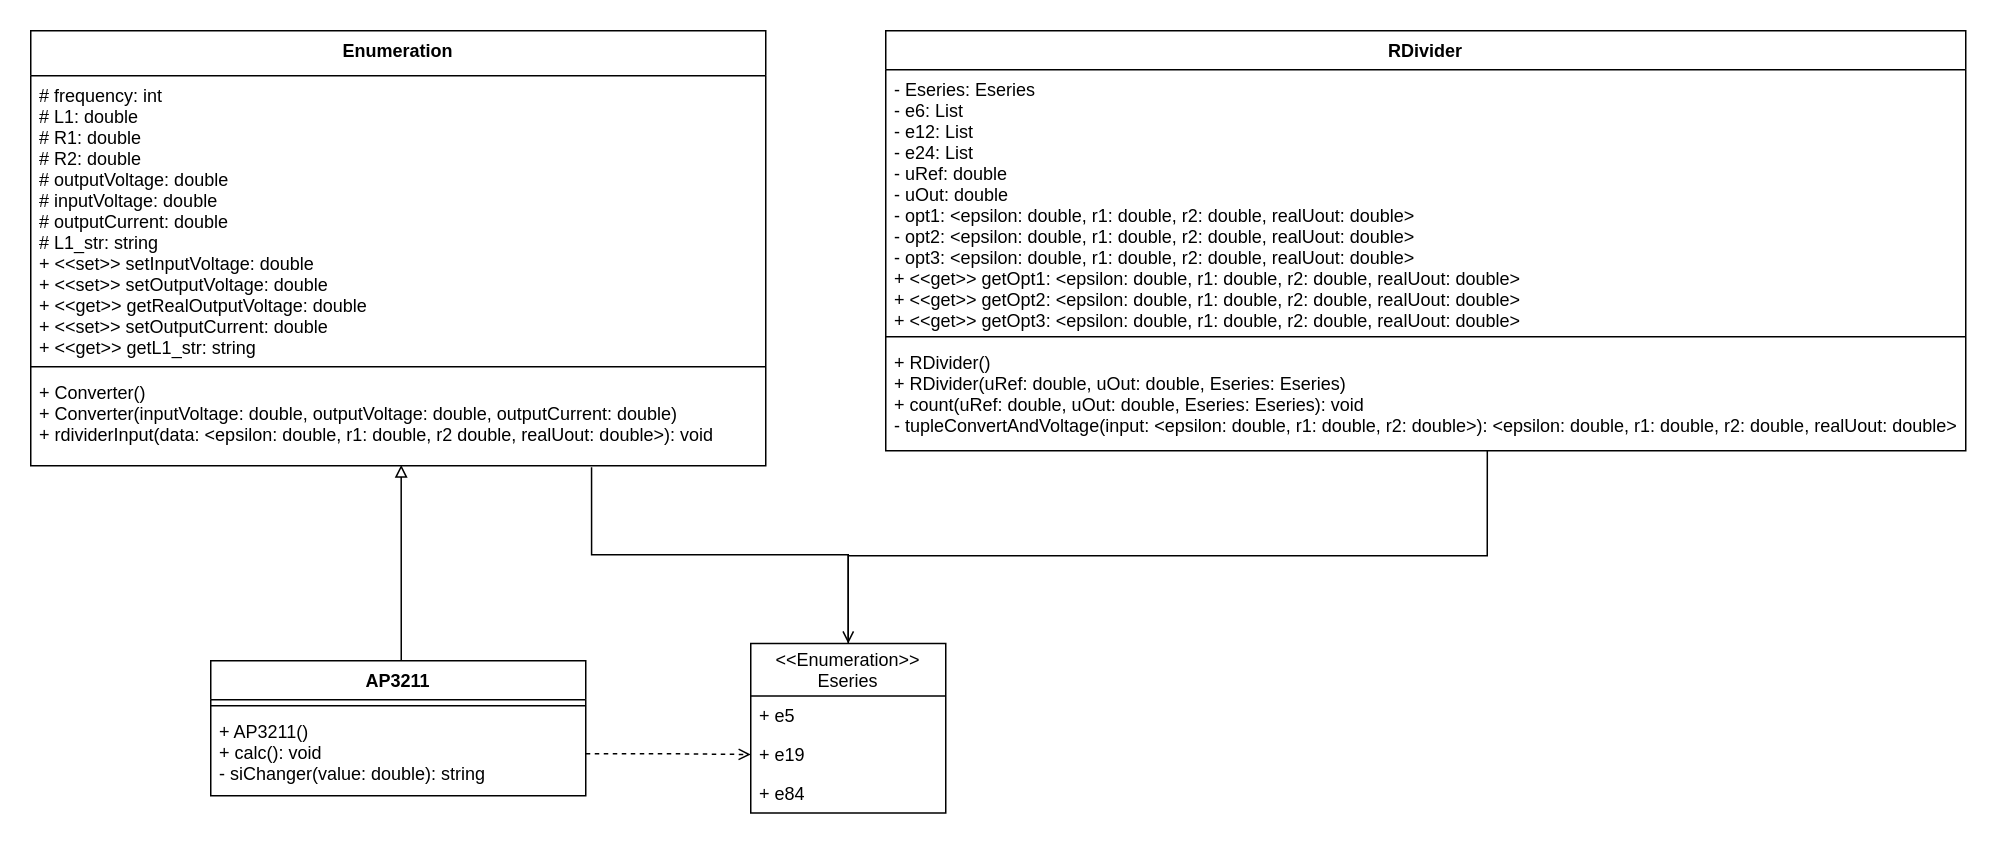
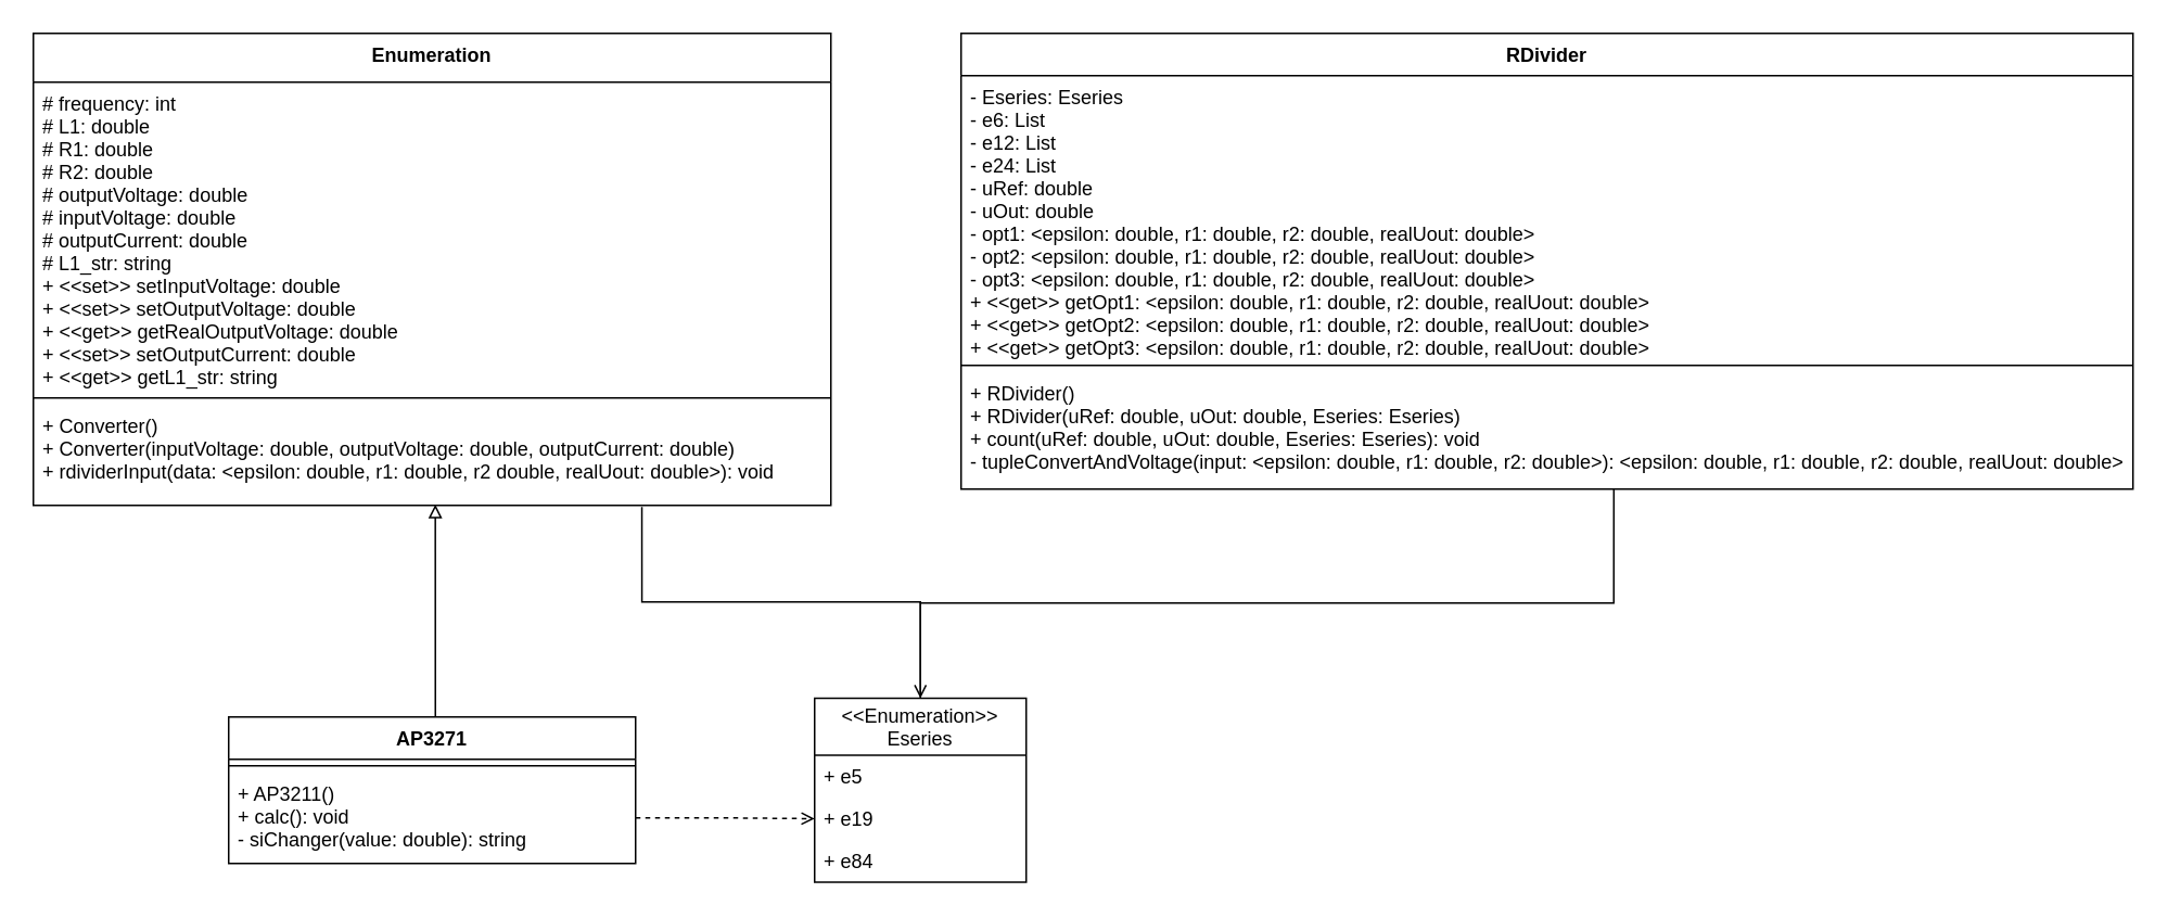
  <mxCell id="0" />
  <mxCell id="1" parent="0" />
  <mxCell id="2" style="edgeStyle=orthogonalEdgeStyle;rounded=0;orthogonalLoop=1;jettySize=auto;html=1;exitX=0.5;exitY=0;exitDx=0;exitDy=0;entryX=0.504;entryY=0.991;entryDx=0;entryDy=0;entryPerimeter=0;endArrow=block;endFill=0;" edge="1" parent="1" source="10" target="9"><mxGeometry relative="1" as="geometry"><Array as="points"><mxPoint x="267" y="440" /></Array></mxGeometry></mxCell>
  <mxCell id="3" style="edgeStyle=orthogonalEdgeStyle;rounded=0;orthogonalLoop=1;jettySize=auto;html=1;exitX=0.5;exitY=0;exitDx=0;exitDy=0;entryX=0.763;entryY=1.016;entryDx=0;entryDy=0;entryPerimeter=0;endArrow=none;endFill=0;" edge="1" parent="1" source="17" target="9"><mxGeometry relative="1" as="geometry" /></mxCell>
  <mxCell id="4" style="edgeStyle=orthogonalEdgeStyle;rounded=0;orthogonalLoop=1;jettySize=auto;html=1;exitX=0.5;exitY=0;exitDx=0;exitDy=0;entryX=0.557;entryY=1;entryDx=0;entryDy=0;entryPerimeter=0;endArrow=none;endFill=0;startArrow=open;startFill=0;" edge="1" parent="1" source="17" target="16"><mxGeometry relative="1" as="geometry"><Array as="points"><mxPoint x="565" y="370" /><mxPoint x="991" y="370" /></Array></mxGeometry></mxCell>
  <mxCell id="5" style="edgeStyle=orthogonalEdgeStyle;rounded=0;orthogonalLoop=1;jettySize=auto;html=1;exitX=1;exitY=0.5;exitDx=0;exitDy=0;entryX=0;entryY=0.5;entryDx=0;entryDy=0;startArrow=none;startFill=0;endArrow=open;endFill=0;dashed=1;" edge="1" parent="1" source="12" target="19"><mxGeometry relative="1" as="geometry"><Array as="points"><mxPoint x="445" y="502" /></Array></mxGeometry></mxCell>
  <mxCell id="6" value="Enumeration" style="swimlane;fontStyle=1;align=center;verticalAlign=top;childLayout=stackLayout;horizontal=1;startSize=30;horizontalStack=0;resizeParent=1;resizeParentMax=0;resizeLast=0;collapsible=1;marginBottom=0;" parent="1" vertex="1"><mxGeometry x="20" y="20" width="490" height="290" as="geometry"><mxRectangle x="310" y="350" width="90" height="26" as="alternateBounds" /></mxGeometry></mxCell>
  <mxCell id="7" value="# frequency: int&#10;# L1: double&#10;# R1: double&#10;# R2: double&#10;# outputVoltage: double&#10;# inputVoltage: double&#10;# outputCurrent: double&#10;# L1_str: string&#10;+ &lt;&lt;set&gt;&gt; setInputVoltage: double&#10;+ &lt;&lt;set&gt;&gt; setOutputVoltage: double&#10;+ &lt;&lt;get&gt;&gt; getRealOutputVoltage: double&#10;+ &lt;&lt;set&gt;&gt; setOutputCurrent: double&#10;+ &lt;&lt;get&gt;&gt; getL1_str: string&#10;" style="text;strokeColor=none;fillColor=none;align=left;verticalAlign=top;spacingLeft=4;spacingRight=4;overflow=hidden;rotatable=0;points=[[0,0.5],[1,0.5]];portConstraint=eastwest;" parent="6" vertex="1"><mxGeometry y="30" width="490" height="190" as="geometry" /></mxCell>
  <mxCell id="8" value="" style="line;strokeWidth=1;fillColor=none;align=left;verticalAlign=middle;spacingTop=-1;spacingLeft=3;spacingRight=3;rotatable=0;labelPosition=right;points=[];portConstraint=eastwest;" parent="6" vertex="1"><mxGeometry y="220" width="490" height="8" as="geometry" /></mxCell>
  <mxCell id="9" value="+ Converter()&#10;+ Converter(inputVoltage: double, outputVoltage: double, outputCurrent: double)&#10;+ rdividerInput(data: &lt;epsilon: double, r1: double, r2 double, realUout: double&gt;): void" style="text;strokeColor=none;fillColor=none;align=left;verticalAlign=top;spacingLeft=4;spacingRight=4;overflow=hidden;rotatable=0;points=[[0,0.5],[1,0.5]];portConstraint=eastwest;" parent="6" vertex="1"><mxGeometry y="228" width="490" height="62" as="geometry" /></mxCell>
- <mxCell id="10" value="AP3211" style="swimlane;fontStyle=1;align=center;verticalAlign=top;childLayout=stackLayout;horizontal=1;startSize=26;horizontalStack=0;resizeParent=1;resizeParentMax=0;resizeLast=0;collapsible=1;marginBottom=0;" parent="1" vertex="1"><mxGeometry x="140" y="440" width="250" height="90" as="geometry" /></mxCell>
+ <mxCell id="10" value="AP3271" style="swimlane;fontStyle=1;align=center;verticalAlign=top;childLayout=stackLayout;horizontal=1;startSize=26;horizontalStack=0;resizeParent=1;resizeParentMax=0;resizeLast=0;collapsible=1;marginBottom=0;" parent="1" vertex="1"><mxGeometry x="140" y="440" width="250" height="90" as="geometry" /></mxCell>
  <mxCell id="11" value="" style="line;strokeWidth=1;fillColor=none;align=left;verticalAlign=middle;spacingTop=-1;spacingLeft=3;spacingRight=3;rotatable=0;labelPosition=right;points=[];portConstraint=eastwest;" parent="10" vertex="1"><mxGeometry y="26" width="250" height="8" as="geometry" /></mxCell>
  <mxCell id="12" value="+ AP3211()&#10;+ calc(): void&#10;- siChanger(value: double): string" style="text;strokeColor=none;fillColor=none;align=left;verticalAlign=top;spacingLeft=4;spacingRight=4;overflow=hidden;rotatable=0;points=[[0,0.5],[1,0.5]];portConstraint=eastwest;" parent="10" vertex="1"><mxGeometry y="34" width="250" height="56" as="geometry" /></mxCell>
  <mxCell id="13" value="RDivider" style="swimlane;fontStyle=1;align=center;verticalAlign=top;childLayout=stackLayout;horizontal=1;startSize=26;horizontalStack=0;resizeParent=1;resizeParentMax=0;resizeLast=0;collapsible=1;marginBottom=0;" parent="1" vertex="1"><mxGeometry x="590" y="20" width="720" height="280" as="geometry" /></mxCell>
  <mxCell id="14" value="- Eseries: Eseries&#10;- e6: List&#10;- e12: List&#10;- e24: List&#10;- uRef: double&#10;- uOut: double&#10;- opt1: &lt;epsilon: double, r1: double, r2: double, realUout: double&gt;&#10;- opt2: &lt;epsilon: double, r1: double, r2: double, realUout: double&gt;&#10;- opt3: &lt;epsilon: double, r1: double, r2: double, realUout: double&gt;&#10;+ &lt;&lt;get&gt;&gt; getOpt1: &lt;epsilon: double, r1: double, r2: double, realUout: double&gt;&#10;+ &lt;&lt;get&gt;&gt; getOpt2: &lt;epsilon: double, r1: double, r2: double, realUout: double&gt;&#10;+ &lt;&lt;get&gt;&gt; getOpt3: &lt;epsilon: double, r1: double, r2: double, realUout: double&gt;" style="text;strokeColor=none;fillColor=none;align=left;verticalAlign=top;spacingLeft=4;spacingRight=4;overflow=hidden;rotatable=0;points=[[0,0.5],[1,0.5]];portConstraint=eastwest;" parent="13" vertex="1"><mxGeometry y="26" width="720" height="174" as="geometry" /></mxCell>
  <mxCell id="15" value="" style="line;strokeWidth=1;fillColor=none;align=left;verticalAlign=middle;spacingTop=-1;spacingLeft=3;spacingRight=3;rotatable=0;labelPosition=right;points=[];portConstraint=eastwest;" parent="13" vertex="1"><mxGeometry y="200" width="720" height="8" as="geometry" /></mxCell>
  <mxCell id="16" value="+ RDivider()&#10;+ RDivider(uRef: double, uOut: double, Eseries: Eseries)&#10;+ count(uRef: double, uOut: double, Eseries: Eseries): void&#10;- tupleConvertAndVoltage(input: &lt;epsilon: double, r1: double, r2: double&gt;): &lt;epsilon: double, r1: double, r2: double, realUout: double&gt;" style="text;strokeColor=none;fillColor=none;align=left;verticalAlign=top;spacingLeft=4;spacingRight=4;overflow=hidden;rotatable=0;points=[[0,0.5],[1,0.5]];portConstraint=eastwest;" parent="13" vertex="1"><mxGeometry y="208" width="720" height="72" as="geometry" /></mxCell>
  <mxCell id="17" value="&lt;&lt;Enumeration&gt;&gt;&#10;Eseries" style="swimlane;fontStyle=0;childLayout=stackLayout;horizontal=1;startSize=35;fillColor=none;horizontalStack=0;resizeParent=1;resizeParentMax=0;resizeLast=0;collapsible=1;marginBottom=0;" parent="1" vertex="1"><mxGeometry x="500" y="428.5" width="130" height="113" as="geometry" /></mxCell>
  <mxCell id="18" value="+ e5" style="text;strokeColor=none;fillColor=none;align=left;verticalAlign=top;spacingLeft=4;spacingRight=4;overflow=hidden;rotatable=0;points=[[0,0.5],[1,0.5]];portConstraint=eastwest;" parent="17" vertex="1"><mxGeometry y="35" width="130" height="26" as="geometry" /></mxCell>
  <mxCell id="19" value="+ e19" style="text;strokeColor=none;fillColor=none;align=left;verticalAlign=top;spacingLeft=4;spacingRight=4;overflow=hidden;rotatable=0;points=[[0,0.5],[1,0.5]];portConstraint=eastwest;" parent="17" vertex="1"><mxGeometry y="61" width="130" height="26" as="geometry" /></mxCell>
  <mxCell id="20" value="+ e84" style="text;strokeColor=none;fillColor=none;align=left;verticalAlign=top;spacingLeft=4;spacingRight=4;overflow=hidden;rotatable=0;points=[[0,0.5],[1,0.5]];portConstraint=eastwest;" parent="17" vertex="1"><mxGeometry y="87" width="130" height="26" as="geometry" /></mxCell>
